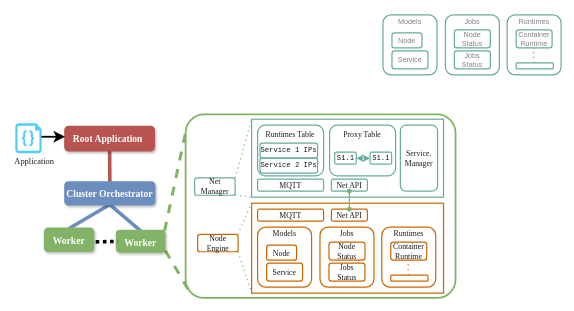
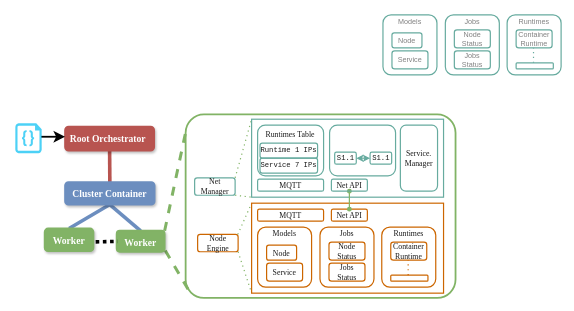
  <mxCell id="0" />
  <mxCell id="1" parent="0" />
  <mxCell id="2" value="" style="rounded=1;whiteSpace=wrap;html=1;fillColor=none;strokeWidth=3;strokeColor=#81b365;fontColor=#1A1A1A;arcSize=10;" vertex="1" parent="1"><mxGeometry x="309" y="190" width="450" height="306" as="geometry" /></mxCell>
  <mxCell id="3" value="Node Engine" style="rounded=1;whiteSpace=wrap;html=1;fontSize=13;strokeColor=#CC6600;fontColor=#1A1A1A;fillColor=none;strokeWidth=2;fontFamily=CMU Sans Serif;" parent="1" vertex="1"><mxGeometry x="329" y="390" width="67.5" height="29" as="geometry" /></mxCell>
  <mxCell id="4" value="" style="endArrow=none;dashed=1;html=1;dashPattern=1 3;strokeWidth=2;rounded=0;strokeColor=#81b365;fontColor=#1A1A1A;fontFamily=CMU Sans Serif;fontSize=13;entryX=0;entryY=0;entryDx=0;entryDy=0;" parent="1" edge="1" target="6"><mxGeometry width="50" height="50" relative="1" as="geometry"><mxPoint x="396" y="390" as="sourcePoint" /><mxPoint x="446" y="340" as="targetPoint" /></mxGeometry></mxCell>
  <mxCell id="5" value="" style="endArrow=none;dashed=1;html=1;dashPattern=1 3;strokeWidth=2;rounded=0;entryX=0;entryY=1;entryDx=0;entryDy=0;strokeColor=#81b365;fontColor=#1A1A1A;fontFamily=CMU Sans Serif;fontSize=13;" parent="1" target="6" edge="1"><mxGeometry width="50" height="50" relative="1" as="geometry"><mxPoint x="396.5" y="419" as="sourcePoint" /><mxPoint x="449.5" y="459" as="targetPoint" /></mxGeometry></mxCell>
  <mxCell id="6" value="" style="rounded=0;whiteSpace=wrap;html=1;strokeColor=#CC6600;fontColor=#1A1A1A;fillColor=none;strokeWidth=2;fontFamily=CMU Sans Serif;fontSize=13;" parent="1" vertex="1"><mxGeometry x="419" y="338" width="320" height="150" as="geometry" /></mxCell>
  <mxCell id="7" value="MQTT" style="rounded=1;whiteSpace=wrap;html=1;strokeColor=#CC6600;fontColor=#1A1A1A;fillColor=none;strokeWidth=2;fontFamily=CMU Sans Serif;fontSize=13;" parent="1" vertex="1"><mxGeometry x="429" y="348" width="110" height="20" as="geometry" /></mxCell>
  <mxCell id="8" value="" style="rounded=1;whiteSpace=wrap;html=1;strokeColor=#CC6600;fontColor=#1A1A1A;fillColor=none;strokeWidth=2;fontFamily=CMU Sans Serif;fontSize=13;" parent="1" vertex="1"><mxGeometry x="429" y="378" width="90" height="100" as="geometry" /></mxCell>
  <mxCell id="9" value="Models" style="text;html=1;strokeColor=none;fillColor=none;align=center;verticalAlign=middle;whiteSpace=wrap;rounded=0;fontColor=#1A1A1A;strokeWidth=2;fontFamily=CMU Sans Serif;fontSize=13;" parent="1" vertex="1"><mxGeometry x="444" y="374" width="60" height="30" as="geometry" /></mxCell>
  <mxCell id="10" value="Node" style="rounded=1;whiteSpace=wrap;html=1;strokeColor=#CC6600;fontColor=#1A1A1A;fillColor=none;strokeWidth=2;fontFamily=CMU Sans Serif;fontSize=13;" parent="1" vertex="1"><mxGeometry x="444" y="408" width="50" height="25" as="geometry" /></mxCell>
  <mxCell id="11" value="Service" style="rounded=1;whiteSpace=wrap;html=1;strokeColor=#CC6600;fontColor=#1A1A1A;fillColor=none;strokeWidth=2;fontFamily=CMU Sans Serif;fontSize=13;" parent="1" vertex="1"><mxGeometry x="444" y="438" width="60" height="30" as="geometry" /></mxCell>
  <mxCell id="12" value="Net API" style="rounded=1;whiteSpace=wrap;html=1;strokeColor=#CC6600;fontColor=#1A1A1A;fillColor=none;strokeWidth=2;fontFamily=CMU Sans Serif;fontSize=13;" parent="1" vertex="1"><mxGeometry x="552" y="348" width="60" height="20" as="geometry" /></mxCell>
  <mxCell id="13" value="" style="rounded=1;whiteSpace=wrap;html=1;strokeColor=#CC6600;fontColor=#1A1A1A;fillColor=none;strokeWidth=2;fontFamily=CMU Sans Serif;fontSize=13;" parent="1" vertex="1"><mxGeometry x="533" y="378" width="90" height="100" as="geometry" /></mxCell>
  <mxCell id="14" value="Jobs" style="text;html=1;strokeColor=none;fillColor=none;align=center;verticalAlign=middle;whiteSpace=wrap;rounded=0;fontColor=#1A1A1A;strokeWidth=2;fontFamily=CMU Sans Serif;fontSize=13;" parent="1" vertex="1"><mxGeometry x="548" y="374" width="60" height="30" as="geometry" /></mxCell>
  <mxCell id="15" value="" style="rounded=1;whiteSpace=wrap;html=1;strokeColor=#CC6600;fontColor=#1A1A1A;fillColor=none;strokeWidth=2;fontFamily=CMU Sans Serif;fontSize=13;" parent="1" vertex="1"><mxGeometry x="636" y="378" width="90" height="100" as="geometry" /></mxCell>
  <mxCell id="16" value="Runtimes" style="text;html=1;strokeColor=none;fillColor=none;align=center;verticalAlign=middle;whiteSpace=wrap;rounded=0;fontColor=#1A1A1A;strokeWidth=2;fontFamily=CMU Sans Serif;fontSize=13;" parent="1" vertex="1"><mxGeometry x="651" y="374" width="60" height="30" as="geometry" /></mxCell>
  <mxCell id="17" value="Node Status" style="rounded=1;whiteSpace=wrap;html=1;strokeColor=#CC6600;fontColor=#1A1A1A;fillColor=none;strokeWidth=2;fontFamily=CMU Sans Serif;fontSize=13;" parent="1" vertex="1"><mxGeometry x="548" y="403" width="60" height="30" as="geometry" /></mxCell>
  <mxCell id="18" value="Jobs Status" style="rounded=1;whiteSpace=wrap;html=1;strokeColor=#CC6600;fontColor=#1A1A1A;fillColor=none;strokeWidth=2;fontFamily=CMU Sans Serif;fontSize=13;" parent="1" vertex="1"><mxGeometry x="548" y="438" width="60" height="30" as="geometry" /></mxCell>
  <mxCell id="19" value="Container Runtime" style="rounded=1;whiteSpace=wrap;html=1;strokeColor=#CC6600;fontColor=#1A1A1A;fillColor=none;strokeWidth=2;fontFamily=CMU Sans Serif;fontSize=13;" parent="1" vertex="1"><mxGeometry x="651" y="403" width="60" height="30" as="geometry" /></mxCell>
  <mxCell id="20" value="" style="endArrow=none;dashed=1;html=1;dashPattern=1 3;strokeWidth=2;rounded=0;strokeColor=#CC6600;fontColor=#1A1A1A;fontFamily=CMU Sans Serif;fontSize=13;" parent="1" edge="1"><mxGeometry width="50" height="50" relative="1" as="geometry"><mxPoint x="680" y="458" as="sourcePoint" /><mxPoint x="680" y="433" as="targetPoint" /></mxGeometry></mxCell>
  <mxCell id="21" value="" style="rounded=1;whiteSpace=wrap;html=1;strokeColor=#CC6600;fontColor=#1A1A1A;fillColor=none;strokeWidth=2;fontFamily=CMU Sans Serif;fontSize=13;" parent="1" vertex="1"><mxGeometry x="651" y="458" width="62" height="10" as="geometry" /></mxCell>
  <mxCell id="22" value="Net Manager" style="rounded=1;whiteSpace=wrap;html=1;fontSize=13;strokeColor=#67AB9F;fontColor=#1A1A1A;fillColor=none;strokeWidth=2;fontFamily=CMU Sans Serif;" parent="1" vertex="1"><mxGeometry x="324" y="295.75" width="67.5" height="29" as="geometry" /></mxCell>
  <mxCell id="23" value="" style="endArrow=none;dashed=1;html=1;dashPattern=1 3;strokeWidth=2;rounded=0;strokeColor=#81b365;fontColor=#1A1A1A;entryX=0;entryY=0;entryDx=0;entryDy=0;fontFamily=CMU Sans Serif;fontSize=13;exitX=1;exitY=0;exitDx=0;exitDy=0;" parent="1" target="25" edge="1" source="22"><mxGeometry width="50" height="50" relative="1" as="geometry"><mxPoint x="396" y="230" as="sourcePoint" /><mxPoint x="446" y="180" as="targetPoint" /></mxGeometry></mxCell>
  <mxCell id="24" value="" style="endArrow=none;dashed=1;html=1;dashPattern=1 3;strokeWidth=2;rounded=0;entryX=0;entryY=1;entryDx=0;entryDy=0;strokeColor=#81b365;fontColor=#1A1A1A;fontFamily=CMU Sans Serif;fontSize=13;exitX=1;exitY=1;exitDx=0;exitDy=0;" parent="1" target="25" edge="1" source="22"><mxGeometry width="50" height="50" relative="1" as="geometry"><mxPoint x="396.5" y="259" as="sourcePoint" /><mxPoint x="449.5" y="299" as="targetPoint" /></mxGeometry></mxCell>
  <mxCell id="25" value="" style="rounded=0;whiteSpace=wrap;html=1;strokeColor=#67AB9F;fontColor=#1A1A1A;fillColor=none;strokeWidth=2;fontFamily=CMU Sans Serif;fontSize=13;" parent="1" vertex="1"><mxGeometry x="419" y="198" width="320" height="130" as="geometry" /></mxCell>
  <mxCell id="26" value="MQTT" style="rounded=1;whiteSpace=wrap;html=1;strokeColor=#67AB9F;fontColor=#1A1A1A;fillColor=none;strokeWidth=2;fontFamily=CMU Sans Serif;fontSize=13;" parent="1" vertex="1"><mxGeometry x="429" y="298" width="110" height="20" as="geometry" /></mxCell>
  <mxCell id="27" value="" style="rounded=1;whiteSpace=wrap;html=1;strokeColor=#67AB9F;fontColor=#808080;fillColor=none;strokeWidth=2;" parent="1" vertex="1"><mxGeometry x="638" y="24" width="90" height="100" as="geometry" /></mxCell>
  <mxCell id="28" value="Models" style="text;html=1;strokeColor=none;fillColor=none;align=center;verticalAlign=middle;whiteSpace=wrap;rounded=0;fontColor=#808080;strokeWidth=2;" parent="1" vertex="1"><mxGeometry x="653" y="20" width="60" height="30" as="geometry" /></mxCell>
  <mxCell id="29" value="Node" style="rounded=1;whiteSpace=wrap;html=1;strokeColor=#67AB9F;fontColor=#808080;fillColor=none;strokeWidth=2;" parent="1" vertex="1"><mxGeometry x="653" y="54" width="50" height="25" as="geometry" /></mxCell>
  <mxCell id="30" value="Service" style="rounded=1;whiteSpace=wrap;html=1;strokeColor=#67AB9F;fontColor=#808080;fillColor=none;strokeWidth=2;" parent="1" vertex="1"><mxGeometry x="653" y="84" width="60" height="30" as="geometry" /></mxCell>
  <mxCell id="31" style="edgeStyle=orthogonalEdgeStyle;rounded=0;orthogonalLoop=1;jettySize=auto;html=1;exitX=0.5;exitY=1;exitDx=0;exitDy=0;entryX=0.5;entryY=0;entryDx=0;entryDy=0;startArrow=oval;startFill=1;endArrow=oval;endFill=1;strokeColor=#81b365;strokeWidth=2;fontColor=#1A1A1A;fontFamily=CMU Sans Serif;fontSize=13;" parent="1" source="32" target="12" edge="1"><mxGeometry relative="1" as="geometry" /></mxCell>
  <mxCell id="32" value="Net API" style="rounded=1;whiteSpace=wrap;html=1;strokeColor=#67AB9F;fontColor=#1A1A1A;fillColor=none;strokeWidth=2;fontFamily=CMU Sans Serif;fontSize=13;" parent="1" vertex="1"><mxGeometry x="552" y="298" width="60" height="20" as="geometry" /></mxCell>
  <mxCell id="33" value="" style="rounded=1;whiteSpace=wrap;html=1;strokeColor=#67AB9F;fontColor=#808080;fillColor=none;strokeWidth=2;" parent="1" vertex="1"><mxGeometry x="742" y="24" width="90" height="100" as="geometry" /></mxCell>
  <mxCell id="34" value="Jobs" style="text;html=1;strokeColor=none;fillColor=none;align=center;verticalAlign=middle;whiteSpace=wrap;rounded=0;fontColor=#808080;strokeWidth=2;" parent="1" vertex="1"><mxGeometry x="757" y="20" width="60" height="30" as="geometry" /></mxCell>
  <mxCell id="35" value="" style="rounded=1;whiteSpace=wrap;html=1;strokeColor=#67AB9F;fontColor=#808080;fillColor=none;strokeWidth=2;" parent="1" vertex="1"><mxGeometry x="845" y="24" width="90" height="100" as="geometry" /></mxCell>
  <mxCell id="36" value="Runtimes" style="text;html=1;strokeColor=none;fillColor=none;align=center;verticalAlign=middle;whiteSpace=wrap;rounded=0;fontColor=#808080;strokeWidth=2;" parent="1" vertex="1"><mxGeometry x="860" y="20" width="60" height="30" as="geometry" /></mxCell>
  <mxCell id="37" value="Node Status" style="rounded=1;whiteSpace=wrap;html=1;strokeColor=#67AB9F;fontColor=#808080;fillColor=none;strokeWidth=2;" parent="1" vertex="1"><mxGeometry x="757" y="49" width="60" height="30" as="geometry" /></mxCell>
  <mxCell id="38" value="Jobs Status" style="rounded=1;whiteSpace=wrap;html=1;strokeColor=#67AB9F;fontColor=#808080;fillColor=none;strokeWidth=2;" parent="1" vertex="1"><mxGeometry x="757" y="84" width="60" height="30" as="geometry" /></mxCell>
  <mxCell id="39" value="Container Runtime" style="rounded=1;whiteSpace=wrap;html=1;strokeColor=#67AB9F;fontColor=#808080;fillColor=none;strokeWidth=2;" parent="1" vertex="1"><mxGeometry x="860" y="49" width="60" height="30" as="geometry" /></mxCell>
  <mxCell id="40" value="" style="endArrow=none;dashed=1;html=1;dashPattern=1 3;strokeWidth=2;rounded=0;strokeColor=#67AB9F;fontColor=#808080;" parent="1" edge="1"><mxGeometry width="50" height="50" relative="1" as="geometry"><mxPoint x="889" y="104" as="sourcePoint" /><mxPoint x="889" y="79" as="targetPoint" /></mxGeometry></mxCell>
  <mxCell id="41" value="" style="rounded=1;whiteSpace=wrap;html=1;strokeColor=#67AB9F;fontColor=#808080;fillColor=none;strokeWidth=2;" parent="1" vertex="1"><mxGeometry x="860" y="104" width="62" height="10" as="geometry" /></mxCell>
  <mxCell id="42" value="" style="rounded=1;whiteSpace=wrap;html=1;strokeColor=#67AB9F;fontColor=#1A1A1A;fillColor=none;strokeWidth=2;fontFamily=CMU Sans Serif;fontSize=13;" parent="1" vertex="1"><mxGeometry x="429" y="208" width="110" height="84.5" as="geometry" /></mxCell>
  <mxCell id="43" value="Runtimes&amp;nbsp;&lt;span style=&quot;background-color: initial; font-size: 13px;&quot;&gt;Table&lt;/span&gt;" style="text;html=1;strokeColor=none;fillColor=none;align=center;verticalAlign=middle;whiteSpace=wrap;rounded=0;fontColor=#1A1A1A;strokeWidth=2;fontFamily=CMU Sans Serif;fontSize=13;" parent="1" vertex="1"><mxGeometry x="428" y="208" width="111" height="30" as="geometry" /></mxCell>
  <mxCell id="44" value="" style="rounded=1;whiteSpace=wrap;html=1;strokeColor=#67AB9F;fontColor=#1A1A1A;fillColor=none;strokeWidth=2;fontFamily=CMU Sans Serif;fontSize=13;" parent="1" vertex="1"><mxGeometry x="549" y="208" width="110" height="84.5" as="geometry" /></mxCell>
- <mxCell id="45" value="Proxy Table" style="text;html=1;strokeColor=none;fillColor=none;align=center;verticalAlign=middle;whiteSpace=wrap;rounded=0;fontColor=#1A1A1A;strokeWidth=2;fontFamily=CMU Sans Serif;fontSize=13;" parent="1" vertex="1"><mxGeometry x="563" y="208" width="81" height="30" as="geometry" /></mxCell>
  <mxCell id="46" value="Service.&lt;div style=&quot;font-size: 13px;&quot;&gt;Manager&lt;/div&gt;" style="rounded=1;whiteSpace=wrap;html=1;strokeColor=#67AB9F;fontColor=#1A1A1A;fillColor=none;strokeWidth=2;fontFamily=CMU Sans Serif;fontSize=13;" parent="1" vertex="1"><mxGeometry x="667" y="208" width="62" height="110" as="geometry" /></mxCell>
- <mxCell id="47" value="Service 1 IPs" style="rounded=1;whiteSpace=wrap;html=1;strokeColor=#67AB9F;fontColor=#1A1A1A;fillColor=none;fontFamily=Courier New;strokeWidth=2;fontSize=12;" parent="1" vertex="1"><mxGeometry x="433" y="237.75" width="96" height="25" as="geometry" /></mxCell>
- <mxCell id="48" value="Service 2 IPs" style="rounded=1;whiteSpace=wrap;html=1;strokeColor=#67AB9F;fontColor=#1A1A1A;fillColor=none;fontFamily=Courier New;strokeWidth=2;fontSize=12;" parent="1" vertex="1"><mxGeometry x="433" y="262.75" width="96" height="25" as="geometry" /></mxCell>
+ <mxCell id="47" value="Runtime 1 IPs" style="rounded=1;whiteSpace=wrap;html=1;strokeColor=#67AB9F;fontColor=#1A1A1A;fillColor=none;fontFamily=Courier New;strokeWidth=2;fontSize=12;" parent="1" vertex="1"><mxGeometry x="433" y="237.75" width="96" height="25" as="geometry" /></mxCell>
+ <mxCell id="48" value="Service 7 IPs" style="rounded=1;whiteSpace=wrap;html=1;strokeColor=#67AB9F;fontColor=#1A1A1A;fillColor=none;fontFamily=Courier New;strokeWidth=2;fontSize=12;" parent="1" vertex="1"><mxGeometry x="433" y="262.75" width="96" height="25" as="geometry" /></mxCell>
  <mxCell id="49" style="edgeStyle=orthogonalEdgeStyle;rounded=0;orthogonalLoop=1;jettySize=auto;html=1;exitX=1;exitY=0.5;exitDx=0;exitDy=0;entryX=0;entryY=0.5;entryDx=0;entryDy=0;startArrow=classic;startFill=1;strokeColor=#67AB9F;strokeWidth=2;fontColor=#1A1A1A;fontFamily=CMU Sans Serif;fontSize=13;" parent="1" source="50" target="51" edge="1"><mxGeometry relative="1" as="geometry" /></mxCell>
  <mxCell id="50" value="S1.1" style="rounded=1;whiteSpace=wrap;html=1;strokeColor=#67AB9F;fontColor=#1A1A1A;fillColor=none;strokeWidth=2;fontFamily=Courier New;fontSize=12;" parent="1" vertex="1"><mxGeometry x="557.5" y="253" width="36" height="20" as="geometry" /></mxCell>
  <mxCell id="51" value="S1.1" style="rounded=1;whiteSpace=wrap;html=1;strokeColor=#67AB9F;fontColor=#1A1A1A;fillColor=none;strokeWidth=2;fontFamily=Courier New;fontSize=12;" parent="1" vertex="1"><mxGeometry x="616.5" y="253" width="36" height="20" as="geometry" /></mxCell>
  <mxCell id="52" style="edgeStyle=none;rounded=1;orthogonalLoop=1;jettySize=auto;html=1;exitX=0.5;exitY=1;exitDx=0;exitDy=0;entryX=0.5;entryY=0;entryDx=0;entryDy=0;fontFamily=CMU Sans Serif;fontSize=36;endArrow=none;endFill=0;strokeWidth=6;fillColor=#f8cecc;strokeColor=#b85450;" edge="1" parent="1" source="55" target="58"><mxGeometry relative="1" as="geometry" /></mxCell>
  <mxCell id="53" style="rounded=0;orthogonalLoop=1;jettySize=auto;html=1;endArrow=none;endFill=0;strokeWidth=5;strokeColor=#81b365;dashed=1;exitX=1;exitY=0;exitDx=0;exitDy=0;entryX=-0.001;entryY=0.104;entryDx=0;entryDy=0;entryPerimeter=0;" edge="1" parent="1" source="60" target="2"><mxGeometry relative="1" as="geometry"><mxPoint x="299" y="210" as="targetPoint" /><mxPoint x="241" y="394" as="sourcePoint" /></mxGeometry></mxCell>
  <mxCell id="54" style="rounded=0;orthogonalLoop=1;jettySize=auto;html=1;exitX=0.873;exitY=0.933;exitDx=0;exitDy=0;endArrow=none;endFill=0;strokeWidth=5;strokeColor=#81b365;dashed=1;entryX=0.011;entryY=0.958;entryDx=0;entryDy=0;entryPerimeter=0;exitPerimeter=0;" edge="1" parent="1" source="66" target="2"><mxGeometry relative="1" as="geometry"><mxPoint x="299" y="430" as="targetPoint" /><mxPoint x="241" y="424" as="sourcePoint" /></mxGeometry></mxCell>
  <mxCell id="55" value="" style="rounded=1;whiteSpace=wrap;html=1;strokeWidth=3;shadow=1;sketch=0;fillColor=#B85450;strokeColor=#b85450;fontFamily=CMU Sans Serif;" vertex="1" parent="1"><mxGeometry x="108" y="210.25" width="148.5" height="40" as="geometry" /></mxCell>
  <mxCell id="56" style="edgeStyle=none;rounded=1;orthogonalLoop=1;jettySize=auto;html=1;exitX=0.5;exitY=1;exitDx=0;exitDy=0;entryX=0.5;entryY=0;entryDx=0;entryDy=0;fontFamily=CMU Sans Serif;fontSize=36;endArrow=none;endFill=0;strokeWidth=6;fillColor=#dae8fc;strokeColor=#6c8ebf;" edge="1" parent="1" source="58" target="60"><mxGeometry relative="1" as="geometry" /></mxCell>
  <mxCell id="57" style="edgeStyle=none;rounded=1;orthogonalLoop=1;jettySize=auto;html=1;exitX=0.5;exitY=1;exitDx=0;exitDy=0;entryX=0.5;entryY=0;entryDx=0;entryDy=0;fontFamily=CMU Sans Serif;fontSize=36;endArrow=none;endFill=0;strokeWidth=6;fillColor=#dae8fc;strokeColor=#6c8ebf;" edge="1" parent="1" source="58" target="59"><mxGeometry relative="1" as="geometry" /></mxCell>
  <mxCell id="58" value="" style="rounded=1;whiteSpace=wrap;html=1;strokeWidth=3;shadow=1;sketch=0;fillColor=#6C8EBF;strokeColor=#6c8ebf;fontFamily=CMU Sans Serif;" vertex="1" parent="1"><mxGeometry x="108" y="302.75" width="149.25" height="37.5" as="geometry" /></mxCell>
  <mxCell id="59" value="" style="rounded=1;whiteSpace=wrap;html=1;strokeWidth=3;shadow=1;sketch=0;fillColor=#82B366;strokeColor=#82B366;fontFamily=CMU Sans Serif;" vertex="1" parent="1"><mxGeometry x="74" y="380.25" width="81.25" height="37.5" as="geometry" /></mxCell>
  <mxCell id="60" value="" style="rounded=1;whiteSpace=wrap;html=1;strokeWidth=3;shadow=1;sketch=0;fillColor=#82B366;strokeColor=#82b366;fontFamily=CMU Sans Serif;" vertex="1" parent="1"><mxGeometry x="194" y="384" width="80" height="35" as="geometry" /></mxCell>
  <mxCell id="61" style="rounded=0;orthogonalLoop=1;jettySize=auto;html=1;exitX=1;exitY=0.5;exitDx=0;exitDy=0;fontFamily=CMU Sans Serif;fontSize=36;dashed=1;endArrow=none;endFill=0;dashPattern=1 1;strokeWidth=6;fontColor=#1A1A1A;" edge="1" parent="1"><mxGeometry relative="1" as="geometry"><mxPoint x="159" y="402.45" as="sourcePoint" /><mxPoint x="195.25" y="401.75" as="targetPoint" /></mxGeometry></mxCell>
  <mxCell id="62" style="edgeStyle=none;rounded=1;orthogonalLoop=1;jettySize=auto;html=1;entryX=0;entryY=0.5;entryDx=0;entryDy=0;fontFamily=CMU Sans Serif;fontSize=36;endArrow=none;endFill=0;strokeWidth=6;" edge="1" parent="1" source="60" target="60"><mxGeometry relative="1" as="geometry" /></mxCell>
- <mxCell id="63" value="&lt;b style=&quot;color: rgb(0 , 0 , 0)&quot;&gt;&lt;font color=&quot;#ffffff&quot; style=&quot;font-size: 16px;&quot;&gt;Root Application&lt;/font&gt;&lt;/b&gt;" style="text;html=1;strokeColor=none;fillColor=none;align=center;verticalAlign=middle;whiteSpace=wrap;rounded=0;sketch=0;fontColor=#FFFFFF;fontFamily=CMU Sans Serif;" vertex="1" parent="1"><mxGeometry x="103.25" y="214.75" width="153.25" height="30" as="geometry" /></mxCell>
- <mxCell id="64" value="&lt;b style=&quot;color: rgb(0 , 0 , 0)&quot;&gt;&lt;font color=&quot;#ffffff&quot; style=&quot;font-size: 16px;&quot;&gt;Cluster Orchestrator&lt;/font&gt;&lt;/b&gt;" style="text;html=1;strokeColor=none;fillColor=none;align=center;verticalAlign=middle;whiteSpace=wrap;rounded=0;sketch=0;fontColor=#FFFFFF;fontFamily=CMU Sans Serif;" vertex="1" parent="1"><mxGeometry x="90" y="306.5" width="185" height="30" as="geometry" /></mxCell>
+ <mxCell id="63" value="&lt;b style=&quot;color: rgb(0 , 0 , 0)&quot;&gt;&lt;font color=&quot;#ffffff&quot; style=&quot;font-size: 16px;&quot;&gt;Root Orchestrator&lt;/font&gt;&lt;/b&gt;" style="text;html=1;strokeColor=none;fillColor=none;align=center;verticalAlign=middle;whiteSpace=wrap;rounded=0;sketch=0;fontColor=#FFFFFF;fontFamily=CMU Sans Serif;" vertex="1" parent="1"><mxGeometry x="103.25" y="214.75" width="153.25" height="30" as="geometry" /></mxCell>
+ <mxCell id="64" value="&lt;b style=&quot;color: rgb(0 , 0 , 0)&quot;&gt;&lt;font color=&quot;#ffffff&quot; style=&quot;font-size: 16px;&quot;&gt;Cluster Container&lt;/font&gt;&lt;/b&gt;" style="text;html=1;strokeColor=none;fillColor=none;align=center;verticalAlign=middle;whiteSpace=wrap;rounded=0;sketch=0;fontColor=#FFFFFF;fontFamily=CMU Sans Serif;" vertex="1" parent="1"><mxGeometry x="90" y="306.5" width="185" height="30" as="geometry" /></mxCell>
  <mxCell id="65" value="&lt;b style=&quot;color: rgb(0 , 0 , 0)&quot;&gt;&lt;font color=&quot;#ffffff&quot; style=&quot;&quot;&gt;&lt;font style=&quot;font-size: 16px;&quot;&gt;Worker&lt;/font&gt;&lt;br&gt;&lt;/font&gt;&lt;/b&gt;" style="text;html=1;strokeColor=none;fillColor=none;align=center;verticalAlign=middle;whiteSpace=wrap;rounded=0;sketch=0;fontColor=#FFFFFF;fontFamily=CMU Sans Serif;" vertex="1" parent="1"><mxGeometry x="78.38" y="384.75" width="72.5" height="30" as="geometry" /></mxCell>
  <mxCell id="66" value="&lt;b style=&quot;color: rgb(0 , 0 , 0)&quot;&gt;&lt;font color=&quot;#ffffff&quot; style=&quot;&quot;&gt;&lt;font style=&quot;font-size: 16px;&quot;&gt;Worker&lt;/font&gt;&lt;br&gt;&lt;/font&gt;&lt;/b&gt;" style="text;html=1;strokeColor=none;fillColor=none;align=center;verticalAlign=middle;whiteSpace=wrap;rounded=0;sketch=0;fontColor=#FFFFFF;fontFamily=CMU Sans Serif;" vertex="1" parent="1"><mxGeometry x="179" y="389" width="110" height="30" as="geometry" /></mxCell>
  <mxCell id="67" value="" style="endArrow=classic;html=1;rounded=0;fontFamily=CMU Sans Serif;fontColor=#FFFFFF;startSize=8;endSize=10;strokeWidth=3;curved=1;" edge="1" parent="1"><mxGeometry width="50" height="50" relative="1" as="geometry"><mxPoint x="68" y="227.25" as="sourcePoint" /><mxPoint x="108" y="227.25" as="targetPoint" /></mxGeometry></mxCell>
- <mxCell id="68" value="&lt;font style=&quot;font-size: 14px;&quot;&gt;Application&lt;/font&gt;" style="text;html=1;strokeColor=none;fillColor=none;align=center;verticalAlign=middle;whiteSpace=wrap;rounded=0;glass=0;sketch=0;fontFamily=CMU Sans Serif;fontColor=#1A1A1A;opacity=70;labelBackgroundColor=none;" vertex="1" parent="1"><mxGeometry x="20" y="254.75" width="74" height="30" as="geometry" /></mxCell>
  <mxCell id="69" value="" style="verticalLabelPosition=bottom;html=1;verticalAlign=top;align=center;strokeColor=none;fillColor=#00BEF2;shape=mxgraph.azure.code_file;pointerEvents=1;rounded=1;glass=0;labelBackgroundColor=default;labelBorderColor=#000000;sketch=0;fontFamily=CMU Sans Serif;fontSize=28;fontColor=#000000;opacity=70;" vertex="1" parent="1"><mxGeometry x="25" y="204.75" width="44" height="50" as="geometry" /></mxCell>
